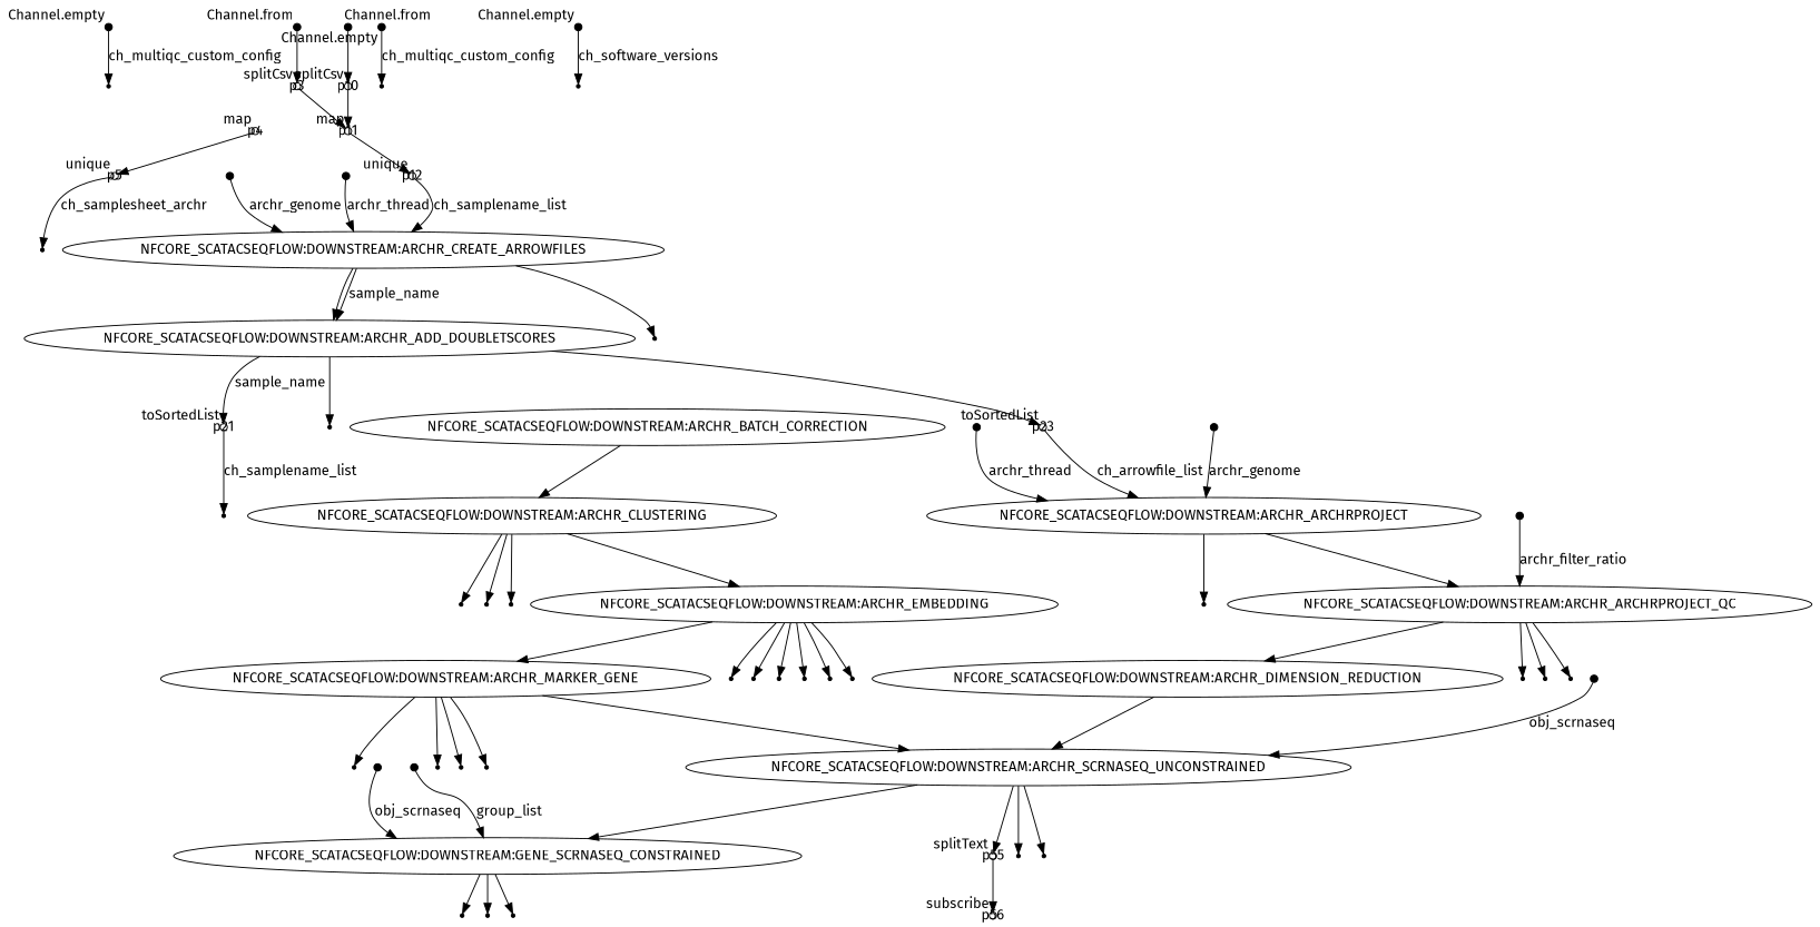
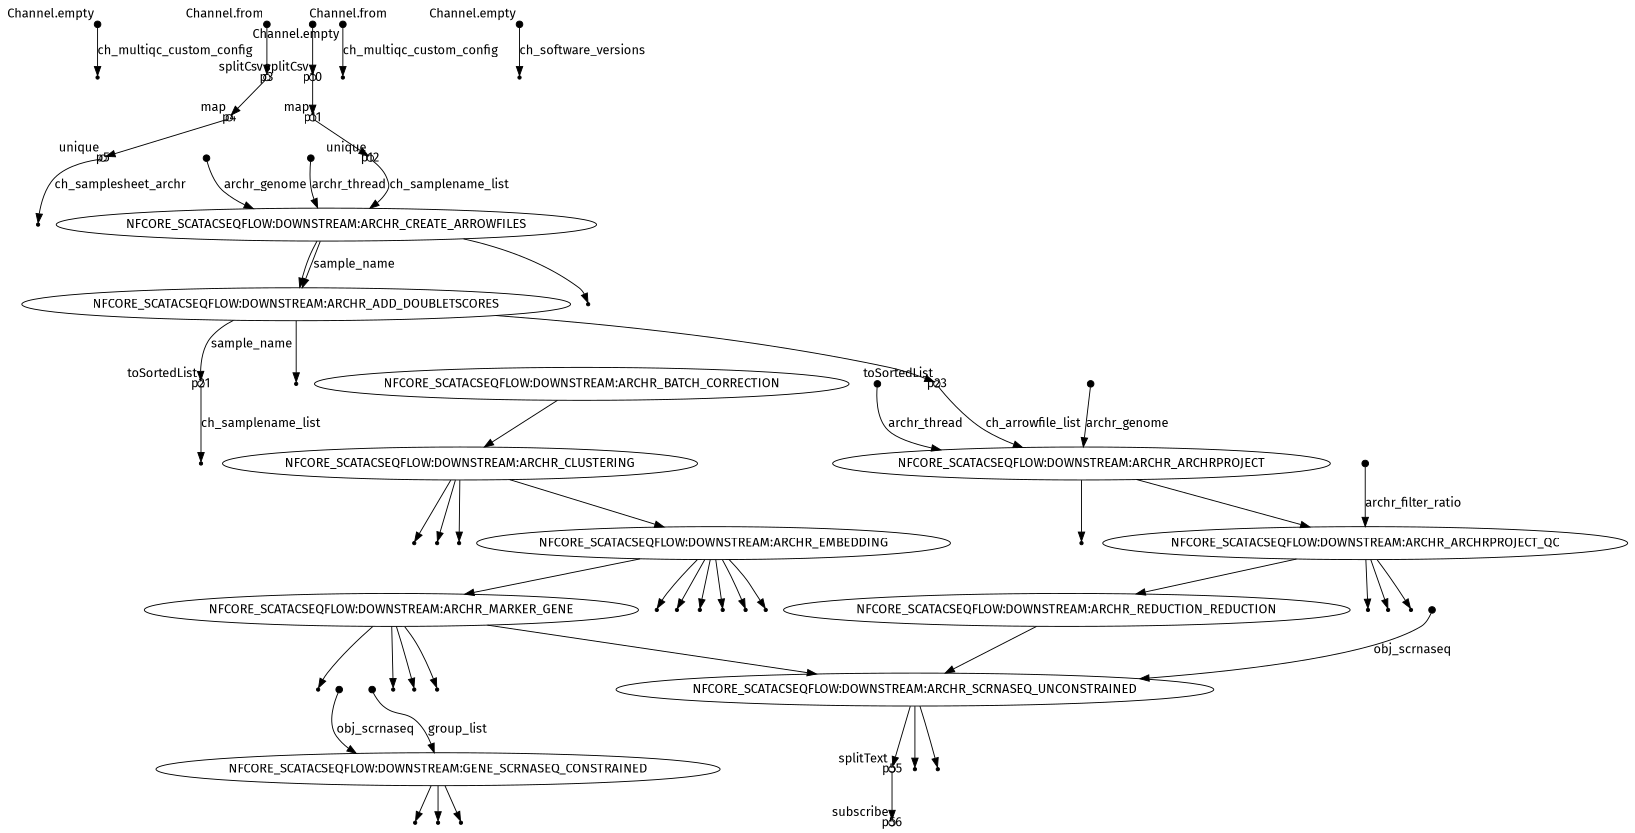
  digraph {
    fontname="Fira Sans"
    node [fontname="Fira Sans" shape=point]
    edge [fontname="Fira Sans"]
    p0 [fixedsize=true width=0.1 xlabel="Channel.empty"]
    p1
    p2 [fixedsize=true width=0.1 xlabel="Channel.from"]
    p3 [fixedsize=true shape=circle width=0.1 xlabel=splitCsv]
    p4 [fixedsize=true shape=circle width=0.1 xlabel=map]
    p5 [fixedsize=true shape=circle width=0.1 xlabel=unique]
    p6
    p7 [fixedsize=true width=0.1 xlabel="Channel.empty"]
    p8
    p9 [fixedsize=true width=0.1 xlabel="Channel.from"]
    p10 [fixedsize=true shape=circle width=0.1 xlabel=splitCsv]
    p11 [fixedsize=true shape=circle width=0.1 xlabel=map]
    p12 [fixedsize=true shape=circle width=0.1 xlabel=unique]
    n14 [label="NFCORE_SCATACSEQFLOW:DOWNSTREAM:ARCHR_CREATE_ARROWFILES" shape=""]
    n15 [label="NFCORE_SCATACSEQFLOW:DOWNSTREAM:ARCHR_ADD_DOUBLETSCORES" shape=""]
    p18
    p21 [fixedsize=true shape=circle width=0.1 xlabel=toSortedList]
    p20
    p23 [fixedsize=true shape=circle width=0.1 xlabel=toSortedList]
    p13 [fixedsize=true width=0.1 xlabel="Channel.empty"]
    p14
    p15 [fixedsize=true width=0.1]
    p16 [fixedsize=true width=0.1]
    p22
    n25 [label="NFCORE_SCATACSEQFLOW:DOWNSTREAM:ARCHR_ARCHRPROJECT" shape=""]
    p27
    n27 [label="NFCORE_SCATACSEQFLOW:DOWNSTREAM:ARCHR_ARCHRPROJECT_QC" shape=""]
    p32
    p31
    p30
-   n31 [label="NFCORE_SCATACSEQFLOW:DOWNSTREAM:ARCHR_DIMENSION_REDUCTION" shape=""]
+   n31 [label="NFCORE_SCATACSEQFLOW:DOWNSTREAM:ARCHR_REDUCTION_REDUCTION" shape=""]
    p24 [fixedsize=true width=0.1]
    p25 [fixedsize=true width=0.1]
    n34 [label="NFCORE_SCATACSEQFLOW:DOWNSTREAM:ARCHR_SCRNASEQ_UNCONSTRAINED" shape=""]
    p28 [fixedsize=true width=0.1]
    n36 [label="NFCORE_SCATACSEQFLOW:DOWNSTREAM:ARCHR_BATCH_CORRECTION" shape=""]
    n37 [label="NFCORE_SCATACSEQFLOW:DOWNSTREAM:ARCHR_CLUSTERING" shape=""]
    n38 [label="NFCORE_SCATACSEQFLOW:DOWNSTREAM:ARCHR_EMBEDDING" shape=""]
    p38
    p37
    p36
    n42 [label="NFCORE_SCATACSEQFLOW:DOWNSTREAM:ARCHR_MARKER_GENE" shape=""]
    p45
    p44
    p43
    p42
    p41
    p40
    p50
    p49
    p48
    p47
    n53 [label="NFCORE_SCATACSEQFLOW:DOWNSTREAM:GENE_SCRNASEQ_CONSTRAINED" shape=""]
    p54
    p53
    p55 [fixedsize=true shape=circle width=0.1 xlabel=splitText]
    p62
    p61
    p60
    p56 [fixedsize=true shape=circle width=0.1 xlabel=subscribe]
    p51 [fixedsize=true width=0.1]
    p57 [fixedsize=true width=0.1]
    p58 [fixedsize=true width=0.1]
    p0 -> p1 [label=ch_multiqc_custom_config]
    p2 -> p3
-   p3 -> p11
+   p3 -> p4
    p4 -> p5
    p5 -> p6 [label=ch_samplesheet_archr]
    p7 -> p8 [label=ch_multiqc_custom_config]
    p9 -> p10
    p10 -> p11
    p11 -> p12
    p12 -> n14 [label=ch_samplename_list]
    n14 -> n15 [label=sample_name]
    n14 -> n15
    n14 -> p18
    n15 -> p21 [label=sample_name]
    n15 -> p20
    n15 -> p23
    p21 -> p22 [label=ch_samplename_list]
    p23 -> n25 [label=ch_arrowfile_list]
    p13 -> p14 [label=ch_software_versions]
    p15 -> n14 [label=archr_genome]
    p16 -> n14 [label=archr_thread]
    n25 -> p27
    n25 -> n27
    n27 -> p32
    n27 -> p31
    n27 -> p30
    n27 -> n31
    n31 -> n34
    p24 -> n25 [label=archr_genome]
    p25 -> n25 [label=archr_thread]
-   n34 -> n53
    n34 -> p54
    n34 -> p53
    n34 -> p55
    p28 -> n27 [label=archr_filter_ratio]
    n36 -> n37
    n37 -> n38
    n37 -> p38
    n37 -> p37
    n37 -> p36
    n38 -> n42
    n38 -> p45
    n38 -> p44
    n38 -> p43
    n38 -> p42
    n38 -> p41
    n38 -> p40
    n42 -> n34
    n42 -> p50
    n42 -> p49
    n42 -> p48
    n42 -> p47
    n53 -> p62
    n53 -> p61
    n53 -> p60
    p55 -> p56
    p51 -> n34 [label=obj_scrnaseq]
    p57 -> n53 [label=obj_scrnaseq]
    p58 -> n53 [label=group_list]
  }
